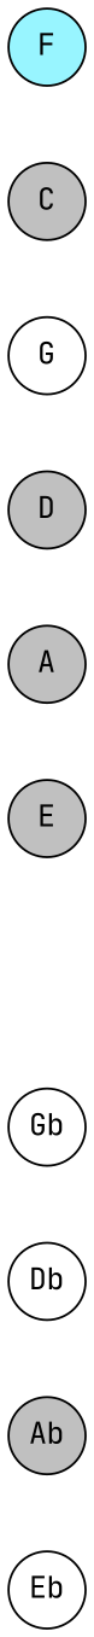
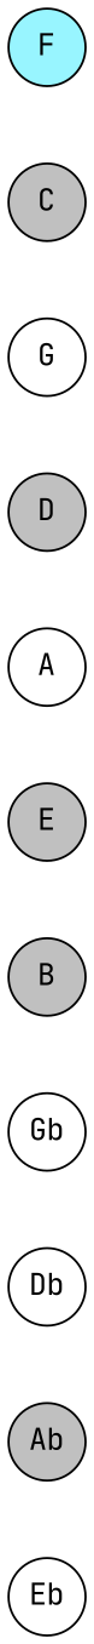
  graph {
    fontname="JetBrains Mono"
    mindist=.1
    node [fillcolor=gray fontname="JetBrains Mono" margin=0 shape=circle style=filled]
    edge [fontname="JetBrains Mono" style=invis]
    E
+   B
    Gb [fillcolor=white]
    Db [fillcolor=white]
    Ab
    Eb [fillcolor=white]
    F [fillcolor=cadetblue1]
    C
    G [fillcolor=white]
    D
-   A
+   A [fillcolor=white]
    subgraph sub_1 {
      E
+     B
      Gb
      Db
      Ab
      Eb
      F
      C
      G
      D
      A
    }
+   E -- B
+   B -- Gb
    Gb -- Db
    Db -- Ab
    Ab -- Eb
    F -- C
    C -- G
    G -- D
    D -- A
    A -- E
  }
